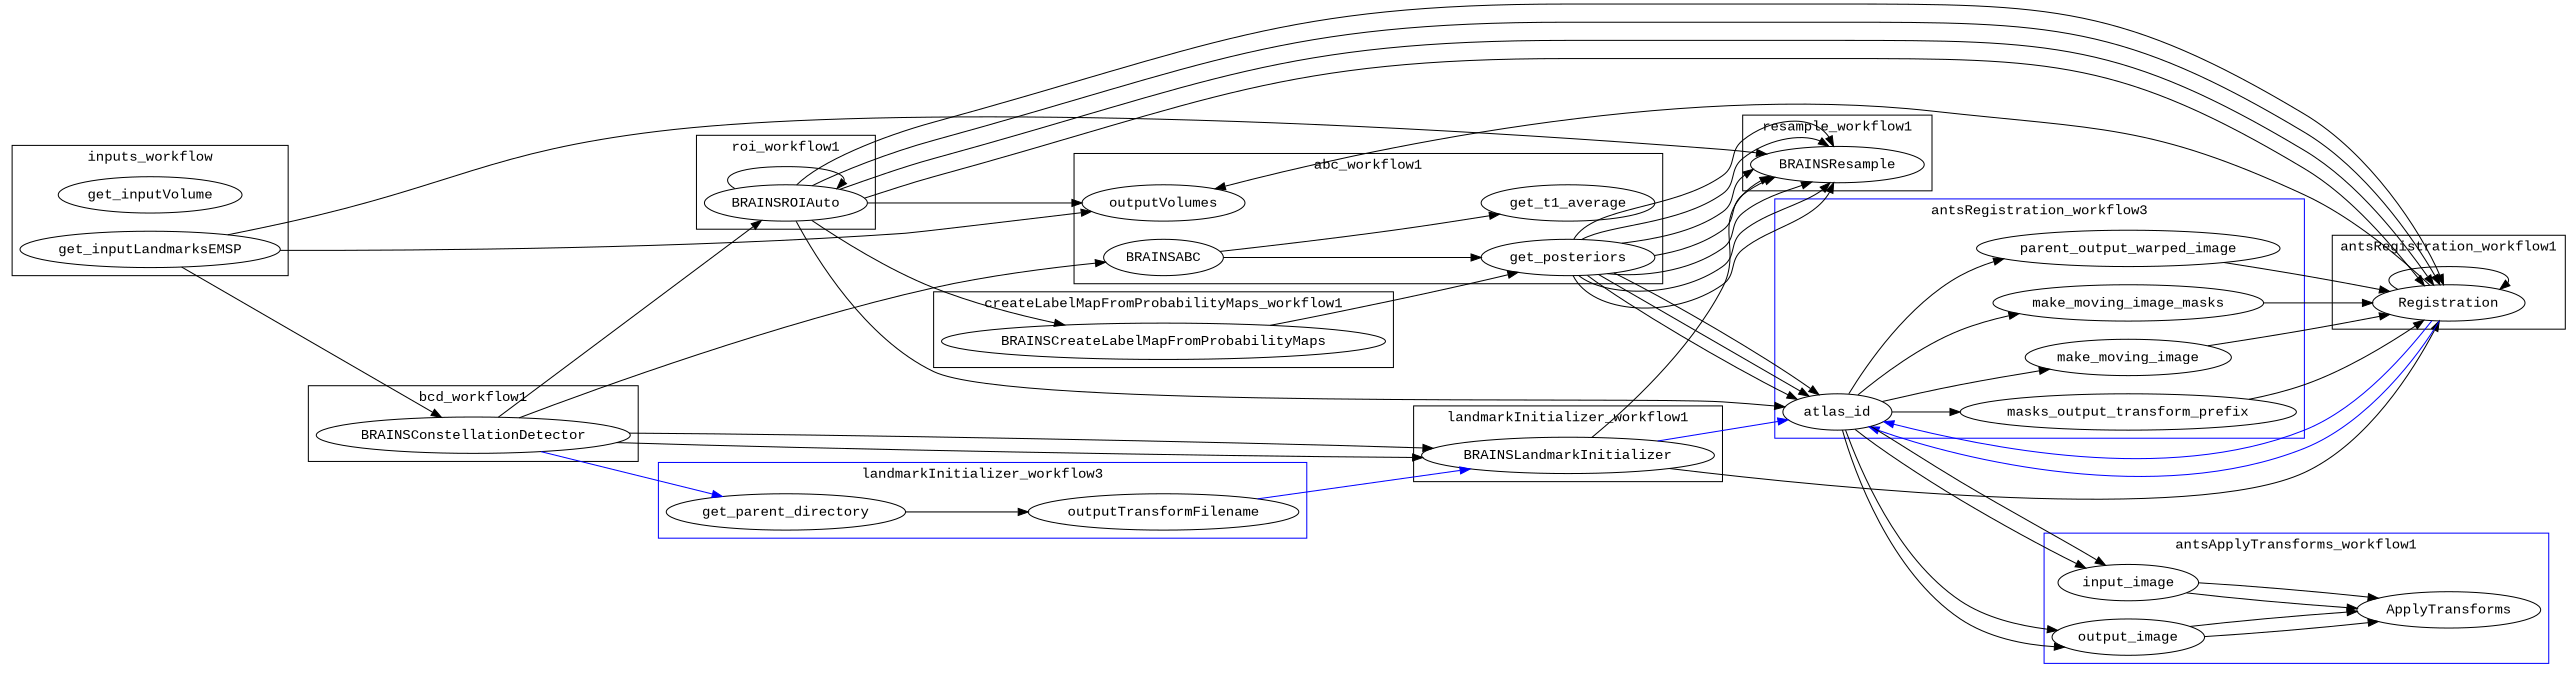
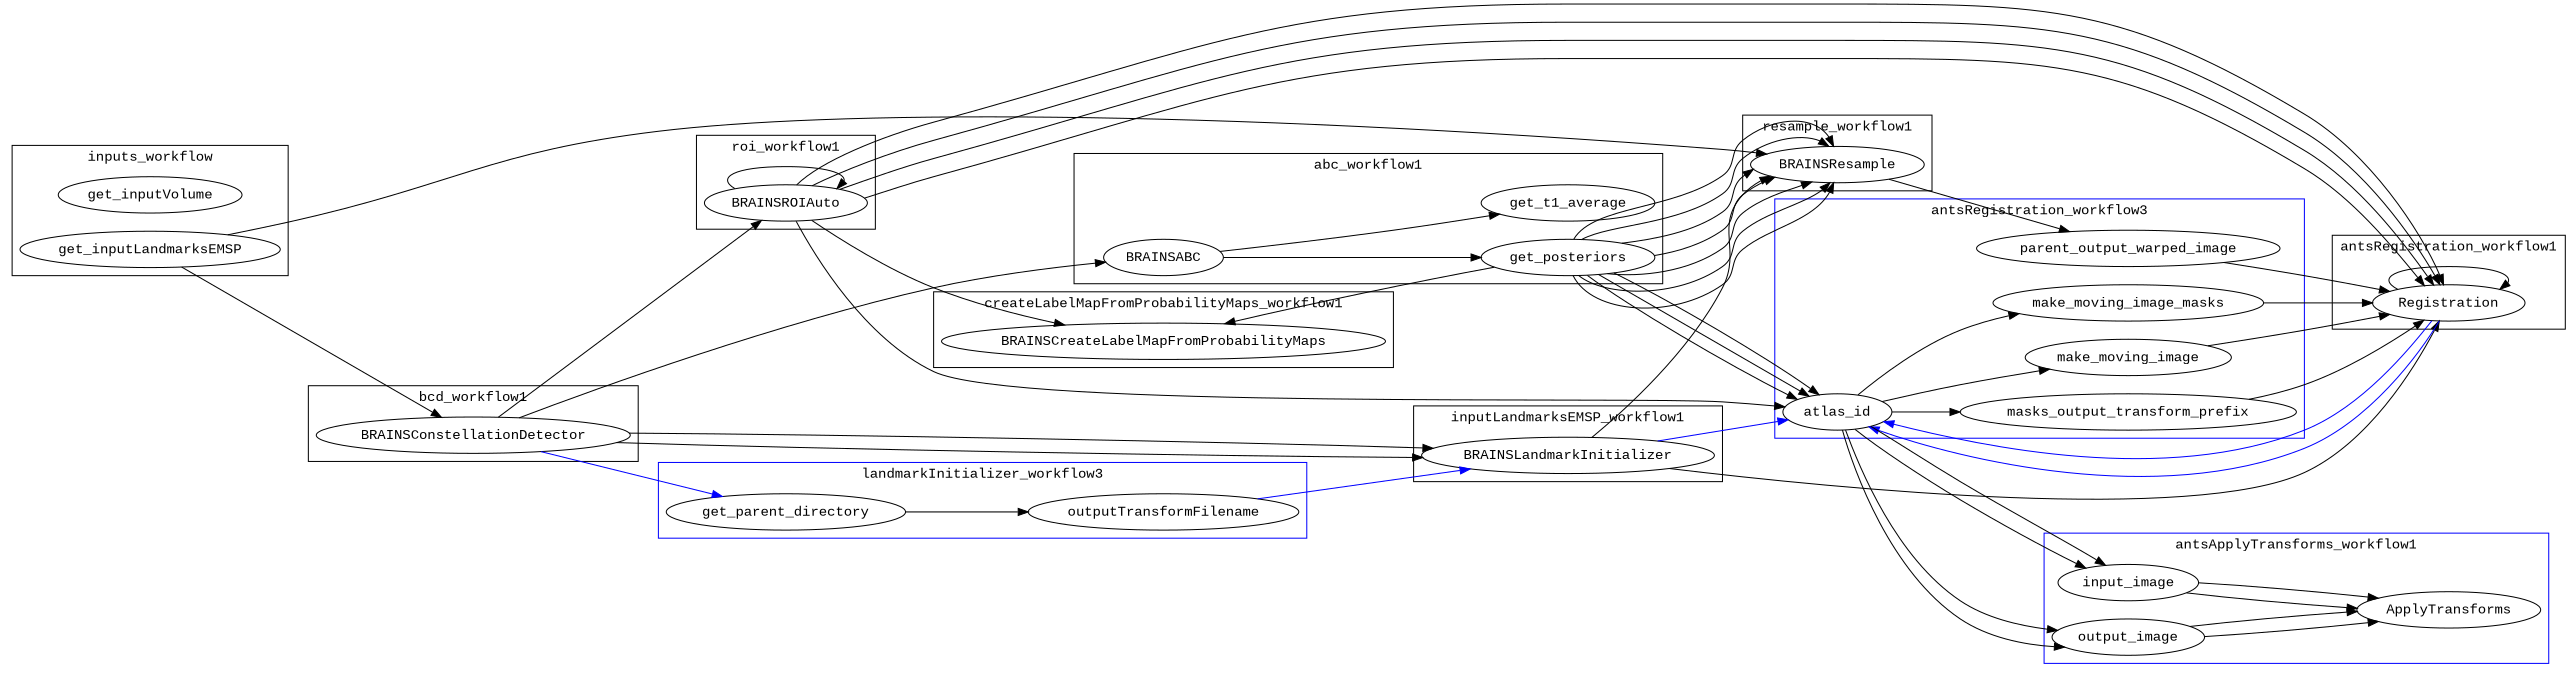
  digraph {
    compound=true
    fontname="Liberation Mono"
    rankdir=LR
    node [fontname="Liberation Mono"]
    edge [fontname="Liberation Mono"]
    BRAINSConstellationDetector
    get_inputVolume
    get_inputLandmarksEMSP
    BRAINSROIAuto
    BRAINSLandmarkInitializer
    BRAINSResample
    Registration
-   outputVolumes
    BRAINSABC
    get_t1_average
    get_posteriors
    BRAINSCreateLabelMapFromProbabilityMaps
    get_parent_directory
    outputTransformFilename
    atlas_id
    make_moving_image
    make_moving_image_masks
    n18 [label=masks_output_transform_prefix]
    n19 [label=parent_output_warped_image]
    input_image
    output_image
    ApplyTransforms
    subgraph cluster_1 {
      label=bcd_workflow1
      BRAINSConstellationDetector
    }
    subgraph cluster_2 {
      label=inputs_workflow
      get_inputVolume
      get_inputLandmarksEMSP
    }
    subgraph cluster_3 {
      label=roi_workflow1
      BRAINSROIAuto
    }
    subgraph cluster_4 {
-     label=landmarkInitializer_workflow1
+     label=inputLandmarksEMSP_workflow1
      BRAINSLandmarkInitializer
    }
    subgraph cluster_5 {
      label=landmarkInitializer_workflow2
    }
    subgraph cluster_6 {
      label=resample_workflow1
      BRAINSResample
    }
    subgraph cluster_7 {
      label=roi_workflow2
    }
    subgraph cluster_8 {
      label=antsRegistration_workflow1
      Registration
    }
    subgraph cluster_9 {
      label=antsRegistration_workflow2
    }
    subgraph cluster_10 {
      label=abc_workflow1
-     outputVolumes
      BRAINSABC
      get_t1_average
      get_posteriors
    }
    subgraph cluster_11 {
      label=resample_workflow2
    }
    subgraph cluster_12 {
      label=resample_workflow3
    }
    subgraph cluster_13 {
      label=resample_workflow4
    }
    subgraph cluster_14 {
      label=resample_workflow5
    }
    subgraph cluster_15 {
      label=resample_workflow6
    }
    subgraph cluster_16 {
      label=resample_workflow7
    }
    subgraph cluster_17 {
      label=resample_workflow8
    }
    subgraph cluster_18 {
      label=createLabelMapFromProbabilityMaps_workflow1
      BRAINSCreateLabelMapFromProbabilityMaps
    }
    subgraph cluster_19 {
      color=blue
      label=landmarkInitializer_workflow3
      get_parent_directory
      outputTransformFilename
    }
    subgraph cluster_20 {
      label=roi_workflow3
    }
    subgraph cluster_21 {
      color=blue
      label=antsRegistration_workflow3
      atlas_id
      make_moving_image
      make_moving_image_masks
      n18
      n19
    }
    subgraph cluster_22 {
      color=blue
      label=antsApplyTransforms_workflow1
      input_image
      output_image
      ApplyTransforms
    }
    subgraph cluster_23 {
      color=blue
      label=antsApplyTransforms_workflow2
    }
    BRAINSConstellationDetector -> BRAINSROIAuto
    BRAINSConstellationDetector -> BRAINSLandmarkInitializer
    BRAINSConstellationDetector -> BRAINSLandmarkInitializer
    BRAINSConstellationDetector -> BRAINSABC
    BRAINSConstellationDetector -> get_parent_directory [color=blue]
    get_inputLandmarksEMSP -> BRAINSConstellationDetector
    get_inputLandmarksEMSP -> BRAINSResample
-   get_inputLandmarksEMSP -> outputVolumes
    BRAINSROIAuto -> BRAINSROIAuto
    BRAINSROIAuto -> Registration
    BRAINSROIAuto -> Registration
    BRAINSROIAuto -> Registration
    BRAINSROIAuto -> Registration
-   BRAINSROIAuto -> outputVolumes
    BRAINSROIAuto -> BRAINSCreateLabelMapFromProbabilityMaps
    BRAINSROIAuto -> atlas_id
    BRAINSLandmarkInitializer -> BRAINSResample
    BRAINSLandmarkInitializer -> Registration
    BRAINSLandmarkInitializer -> atlas_id [color=blue]
    Registration -> Registration
-   Registration -> outputVolumes
    Registration -> atlas_id [color=blue]
    Registration -> atlas_id [color=blue]
    BRAINSABC -> get_t1_average
    BRAINSABC -> get_posteriors
    get_posteriors -> BRAINSResample
    get_posteriors -> BRAINSResample
    get_posteriors -> BRAINSResample
    get_posteriors -> BRAINSResample
    get_posteriors -> BRAINSResample
    get_posteriors -> BRAINSResample
    get_posteriors -> BRAINSResample
-   BRAINSCreateLabelMapFromProbabilityMaps -> get_posteriors
+   get_posteriors -> BRAINSCreateLabelMapFromProbabilityMaps
    get_posteriors -> atlas_id
    get_posteriors -> atlas_id
    get_posteriors -> atlas_id
    get_parent_directory -> outputTransformFilename
    outputTransformFilename -> BRAINSLandmarkInitializer [color=blue]
    atlas_id -> make_moving_image
    atlas_id -> make_moving_image_masks
    atlas_id -> n18
-   atlas_id -> n19
+   BRAINSResample -> n19
    atlas_id -> input_image
    atlas_id -> input_image
    atlas_id -> output_image
    atlas_id -> output_image
    make_moving_image -> Registration
    make_moving_image_masks -> Registration
    n18 -> Registration
    n19 -> Registration
    input_image -> ApplyTransforms
    input_image -> ApplyTransforms
    output_image -> ApplyTransforms
    output_image -> ApplyTransforms
  }
